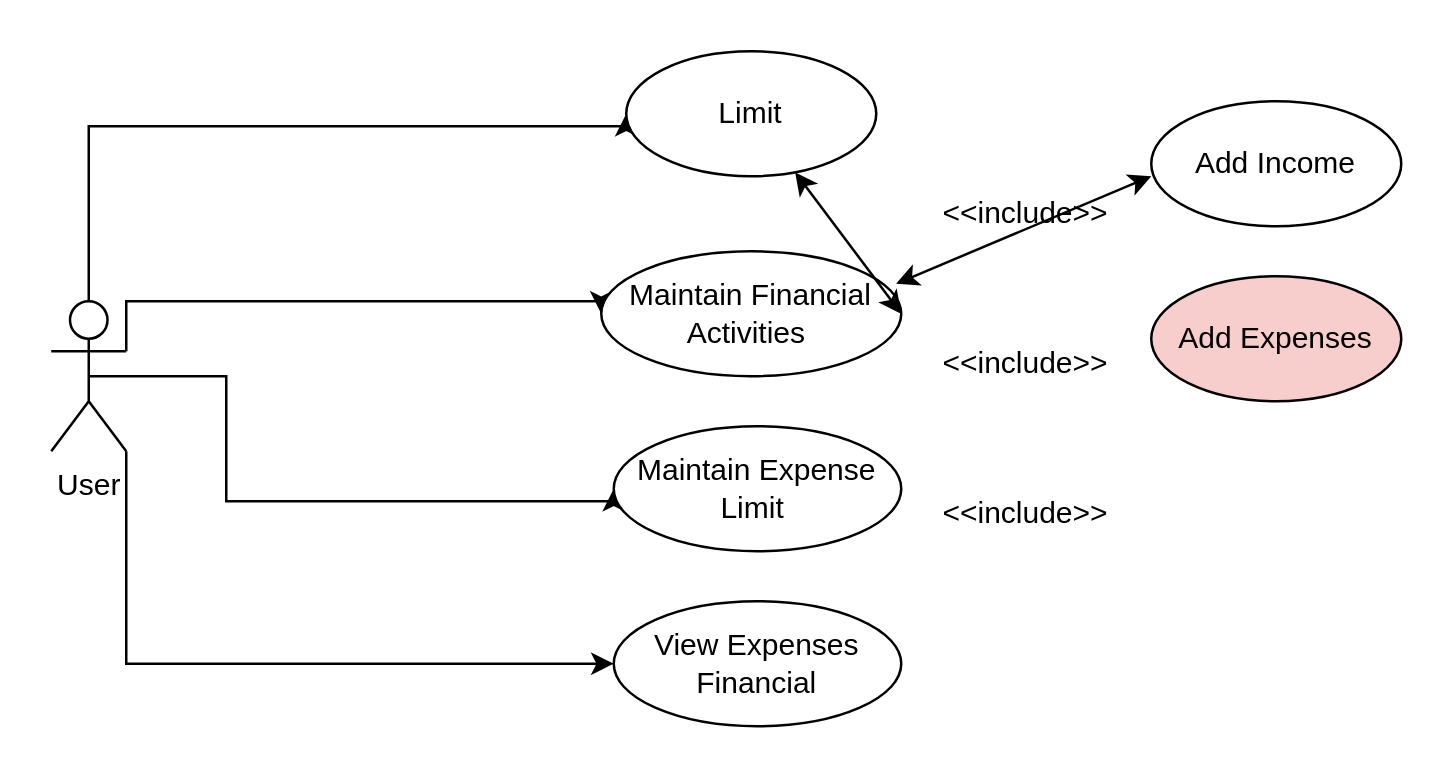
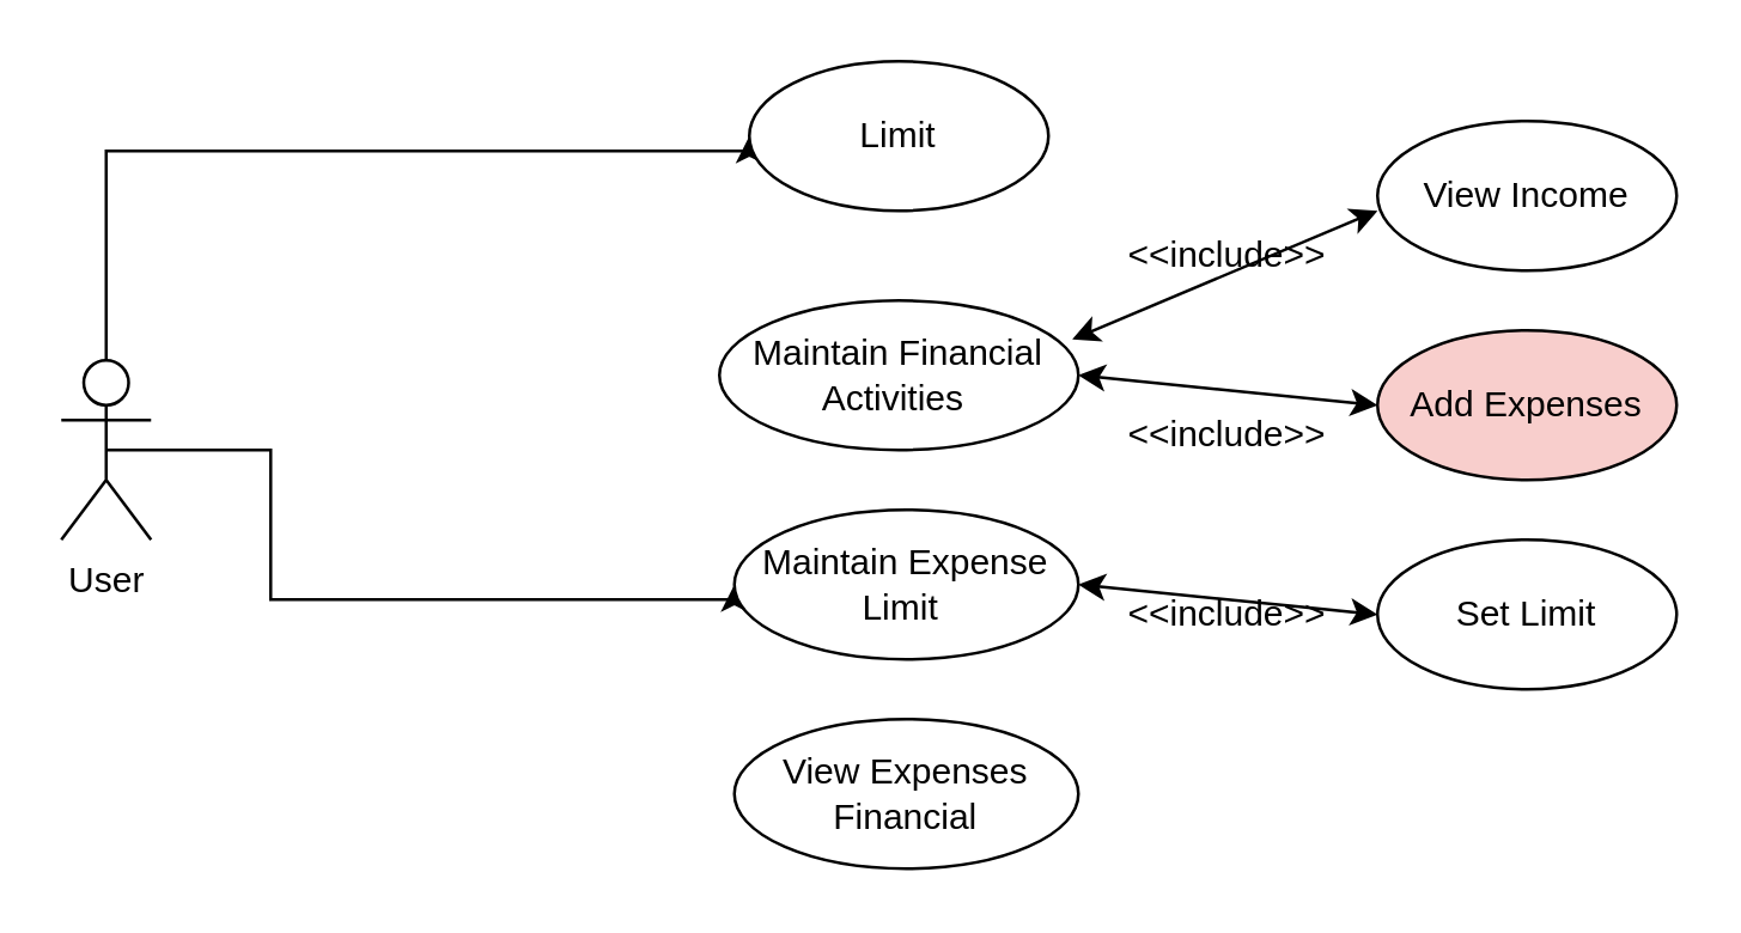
  <mxCell id="0" />
  <mxCell id="1" parent="0" />
  <mxCell id="2" style="edgeStyle=orthogonalEdgeStyle;rounded=0;orthogonalLoop=1;jettySize=auto;html=1;entryX=0;entryY=0.5;entryDx=0;entryDy=0;" edge="1" parent="1" source="6" target="7"><mxGeometry relative="1" as="geometry"><Array as="points"><mxPoint x="35" y="50" /><mxPoint x="250" y="50" /></Array></mxGeometry></mxCell>
- <mxCell id="3" style="edgeStyle=orthogonalEdgeStyle;rounded=0;orthogonalLoop=1;jettySize=auto;html=1;exitX=1;exitY=0.333;exitDx=0;exitDy=0;exitPerimeter=0;entryX=0;entryY=0.5;entryDx=0;entryDy=0;" edge="1" parent="1" source="6" target="8"><mxGeometry relative="1" as="geometry"><Array as="points"><mxPoint x="50" y="120" /><mxPoint x="240" y="120" /></Array></mxGeometry></mxCell>
  <mxCell id="4" style="edgeStyle=orthogonalEdgeStyle;rounded=0;orthogonalLoop=1;jettySize=auto;html=1;exitX=0.5;exitY=0.5;exitDx=0;exitDy=0;exitPerimeter=0;entryX=0;entryY=0.5;entryDx=0;entryDy=0;" edge="1" parent="1" source="6" target="9"><mxGeometry relative="1" as="geometry"><Array as="points"><mxPoint x="90" y="150" /><mxPoint x="90" y="200" /><mxPoint x="245" y="200" /></Array></mxGeometry></mxCell>
- <mxCell id="5" style="edgeStyle=orthogonalEdgeStyle;rounded=0;orthogonalLoop=1;jettySize=auto;html=1;exitX=1;exitY=1;exitDx=0;exitDy=0;exitPerimeter=0;entryX=0;entryY=0.5;entryDx=0;entryDy=0;" edge="1" parent="1" source="6" target="10"><mxGeometry relative="1" as="geometry" /></mxCell>
  <mxCell id="6" value="User" style="shape=umlActor;verticalLabelPosition=bottom;verticalAlign=top;html=1;outlineConnect=0;" vertex="1" parent="1"><mxGeometry x="20" y="120" width="30" height="60" as="geometry" /></mxCell>
  <mxCell id="7" value="Limit" style="ellipse;whiteSpace=wrap;html=1;" vertex="1" parent="1"><mxGeometry x="250" y="20" width="100" height="50" as="geometry" /></mxCell>
  <mxCell id="8" value="Maintain Financial Activities&amp;nbsp;" style="ellipse;whiteSpace=wrap;html=1;" vertex="1" parent="1"><mxGeometry x="240" y="100" width="120" height="50" as="geometry" /></mxCell>
  <mxCell id="9" value="Maintain Expense Limit&amp;nbsp;" style="ellipse;whiteSpace=wrap;html=1;" vertex="1" parent="1"><mxGeometry x="245" y="170" width="115" height="50" as="geometry" /></mxCell>
  <mxCell id="10" value="View Expenses Financial" style="ellipse;whiteSpace=wrap;html=1;" vertex="1" parent="1"><mxGeometry x="245" y="240" width="115" height="50" as="geometry" /></mxCell>
- <mxCell id="11" value="Add Income" style="ellipse;whiteSpace=wrap;html=1;" vertex="1" parent="1"><mxGeometry x="460" y="40" width="100" height="50" as="geometry" /></mxCell>
+ <mxCell id="11" value="View Income" style="ellipse;whiteSpace=wrap;html=1;" vertex="1" parent="1"><mxGeometry x="460" y="40" width="100" height="50" as="geometry" /></mxCell>
  <mxCell id="12" value="" style="endArrow=classic;startArrow=classic;html=1;rounded=0;exitX=0.983;exitY=0.26;exitDx=0;exitDy=0;exitPerimeter=0;" edge="1" parent="1" source="8"><mxGeometry width="50" height="50" relative="1" as="geometry"><mxPoint x="410" y="120" as="sourcePoint" /><mxPoint x="460" y="70" as="targetPoint" /></mxGeometry></mxCell>
  <mxCell id="13" value="Add Expenses" style="ellipse;whiteSpace=wrap;html=1;fillColor=#f8cecc;" vertex="1" parent="1"><mxGeometry x="460" y="110" width="100" height="50" as="geometry" /></mxCell>
- <mxCell id="14" value="" style="endArrow=classic;startArrow=classic;html=1;rounded=0;exitX=1;exitY=0.5;exitDx=0;exitDy=0;" edge="1" parent="1" source="8" target="7"><mxGeometry width="50" height="50" relative="1" as="geometry"><mxPoint x="310" y="170" as="sourcePoint" /><mxPoint x="360" y="120" as="targetPoint" /></mxGeometry></mxCell>
+ <mxCell id="14" value="" style="endArrow=classic;startArrow=classic;html=1;rounded=0;entryX=0;entryY=0.5;entryDx=0;entryDy=0;exitX=1;exitY=0.5;exitDx=0;exitDy=0;" edge="1" parent="1" source="8" target="13"><mxGeometry width="50" height="50" relative="1" as="geometry"><mxPoint x="310" y="170" as="sourcePoint" /><mxPoint x="360" y="120" as="targetPoint" /></mxGeometry></mxCell>
  <mxCell id="15" value="&amp;lt;&amp;lt;include&amp;gt;&amp;gt;" style="text;html=1;strokeColor=none;fillColor=none;align=center;verticalAlign=middle;whiteSpace=wrap;rounded=0;" vertex="1" parent="1"><mxGeometry x="380" y="70" width="60" height="30" as="geometry" /></mxCell>
  <mxCell id="16" value="&amp;lt;&amp;lt;include&amp;gt;&amp;gt;" style="text;html=1;strokeColor=none;fillColor=none;align=center;verticalAlign=middle;whiteSpace=wrap;rounded=0;" vertex="1" parent="1"><mxGeometry x="380" y="130" width="60" height="30" as="geometry" /></mxCell>
+ <mxCell id="17" value="Set Limit" style="ellipse;whiteSpace=wrap;html=1;" vertex="1" parent="1"><mxGeometry x="460" y="180" width="100" height="50" as="geometry" /></mxCell>
+ <mxCell id="18" value="" style="endArrow=classic;startArrow=classic;html=1;rounded=0;entryX=0;entryY=0.5;entryDx=0;entryDy=0;exitX=1;exitY=0.5;exitDx=0;exitDy=0;" edge="1" parent="1" source="9" target="17"><mxGeometry width="50" height="50" relative="1" as="geometry"><mxPoint x="310" y="170" as="sourcePoint" /><mxPoint x="360" y="120" as="targetPoint" /></mxGeometry></mxCell>
  <mxCell id="19" value="&amp;lt;&amp;lt;include&amp;gt;&amp;gt;" style="text;html=1;strokeColor=none;fillColor=none;align=center;verticalAlign=middle;whiteSpace=wrap;rounded=0;" vertex="1" parent="1"><mxGeometry x="380" y="190" width="60" height="30" as="geometry" /></mxCell>
